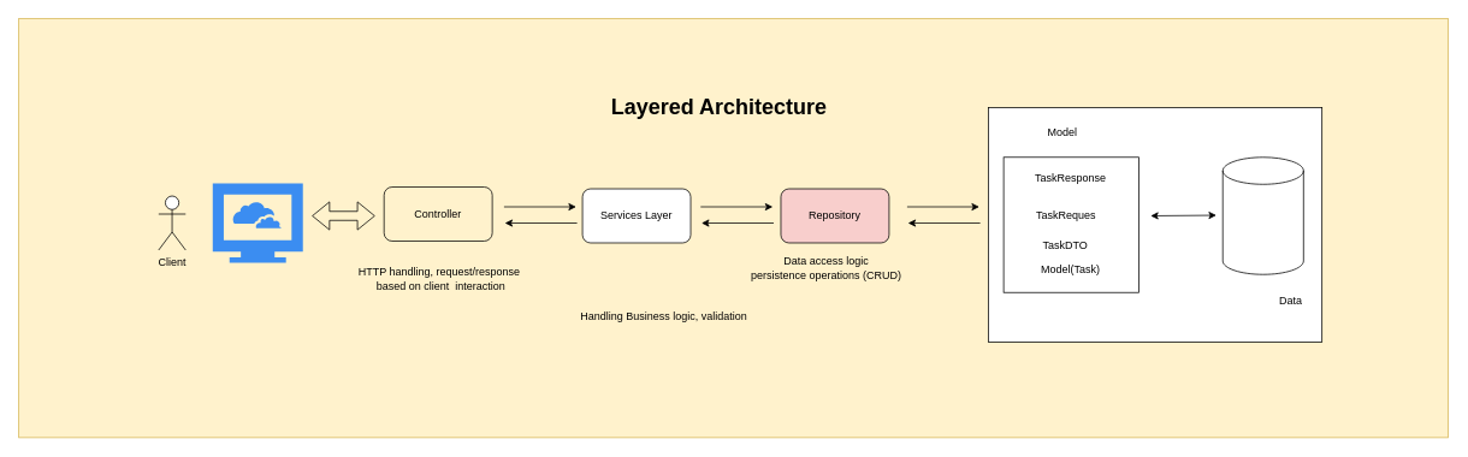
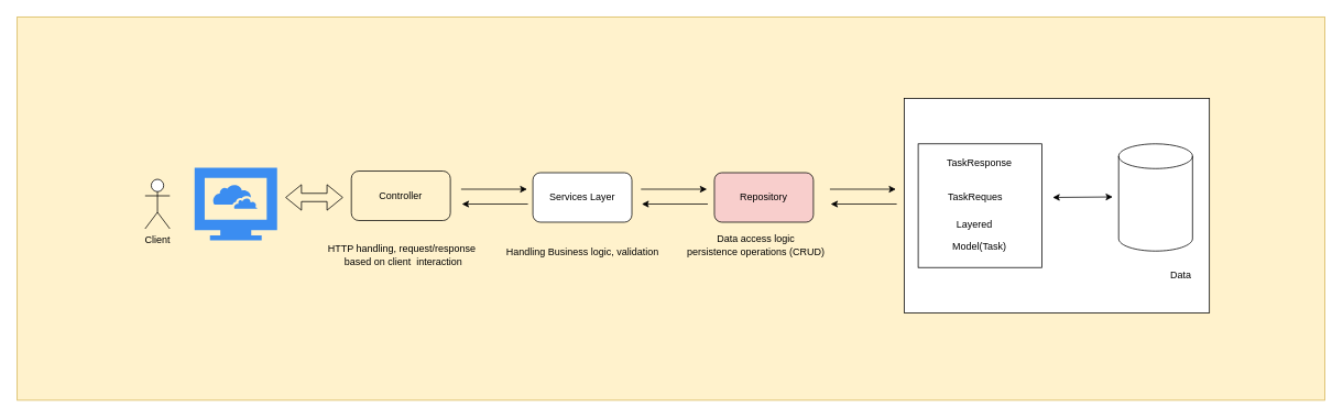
  <mxCell id="0" />
  <mxCell id="1" parent="0" />
  <mxCell id="2" value="" style="rounded=0;whiteSpace=wrap;html=1;fillColor=#fff2cc;strokeColor=#d6b656;" parent="1" vertex="1"><mxGeometry x="20" y="20" width="1585" height="465" as="geometry" /></mxCell>
  <mxCell id="3" value="" style="rounded=0;whiteSpace=wrap;html=1;" parent="1" vertex="1"><mxGeometry x="1095" y="119" width="370" height="260" as="geometry" /></mxCell>
  <mxCell id="4" value="" style="group;flipH=1;flipV=1;" parent="1" vertex="1" connectable="0"><mxGeometry x="1092" y="174" width="170" height="150" as="geometry" /></mxCell>
  <mxCell id="5" value="" style="whiteSpace=wrap;html=1;aspect=fixed;" parent="4" vertex="1"><mxGeometry x="20" width="150" height="150" as="geometry" /></mxCell>
  <mxCell id="6" value="Model(Task)" style="text;html=1;align=center;verticalAlign=middle;resizable=0;points=[];autosize=1;strokeColor=none;fillColor=none;" parent="4" vertex="1"><mxGeometry x="48.978" y="110" width="90" height="30" as="geometry" /></mxCell>
- <mxCell id="7" value="TaskDTO" style="text;html=1;align=center;verticalAlign=middle;resizable=0;points=[];autosize=1;strokeColor=none;fillColor=none;" parent="4" vertex="1"><mxGeometry x="52.819" y="82.5" width="70" height="30" as="geometry" /></mxCell>
+ <mxCell id="7" value="Layered" style="text;html=1;align=center;verticalAlign=middle;resizable=0;points=[];autosize=1;strokeColor=none;fillColor=none;" parent="4" vertex="1"><mxGeometry x="52.819" y="82.5" width="70" height="30" as="geometry" /></mxCell>
  <mxCell id="8" value="TaskResponse&lt;div&gt;&lt;br&gt;&lt;/div&gt;" style="text;html=1;align=center;verticalAlign=middle;resizable=0;points=[];autosize=1;strokeColor=none;fillColor=none;" parent="4" vertex="1"><mxGeometry x="43.978" y="10" width="100" height="40" as="geometry" /></mxCell>
  <mxCell id="9" value="TaskReques" style="text;html=1;align=center;verticalAlign=middle;resizable=0;points=[];autosize=1;strokeColor=none;fillColor=none;" parent="4" vertex="1"><mxGeometry x="43.978" y="50" width="90" height="30" as="geometry" /></mxCell>
  <mxCell id="10" value="Repository" style="rounded=1;whiteSpace=wrap;html=1;fillColor=#f8cecc;" parent="1" vertex="1"><mxGeometry x="865" y="209" width="120" height="60" as="geometry" /></mxCell>
  <mxCell id="11" value="" style="shape=cylinder3;whiteSpace=wrap;html=1;boundedLbl=1;backgroundOutline=1;size=15;container=1;" parent="1" vertex="1"><mxGeometry x="1355" y="174" width="89.51" height="130" as="geometry" /></mxCell>
  <mxCell id="12" value="Data" style="text;html=1;align=center;verticalAlign=middle;resizable=0;points=[];autosize=1;strokeColor=none;fillColor=none;container=1;" parent="1" vertex="1"><mxGeometry x="1405" y="319" width="50" height="30" as="geometry" /></mxCell>
  <mxCell id="13" value="Controller" style="rounded=1;whiteSpace=wrap;html=1;fillColor=#fff2cc;" parent="1" vertex="1"><mxGeometry x="425" y="207" width="120" height="60" as="geometry" /></mxCell>
  <mxCell id="14" value="Services Layer" style="rounded=1;whiteSpace=wrap;html=1;" parent="1" vertex="1"><mxGeometry x="645" y="209" width="120" height="60" as="geometry" /></mxCell>
  <mxCell id="15" value="" style="endArrow=classic;html=1;rounded=0;" parent="1" edge="1"><mxGeometry width="50" height="50" relative="1" as="geometry"><mxPoint x="1005" y="229" as="sourcePoint" /><mxPoint x="1085" y="229" as="targetPoint" /></mxGeometry></mxCell>
  <mxCell id="16" value="" style="endArrow=classic;html=1;rounded=0;" parent="1" edge="1"><mxGeometry width="50" height="50" relative="1" as="geometry"><mxPoint x="1086" y="247" as="sourcePoint" /><mxPoint x="1006" y="247" as="targetPoint" /></mxGeometry></mxCell>
  <mxCell id="17" value="" style="endArrow=classic;html=1;rounded=0;" parent="1" edge="1"><mxGeometry width="50" height="50" relative="1" as="geometry"><mxPoint x="776" y="229" as="sourcePoint" /><mxPoint x="856" y="229" as="targetPoint" /></mxGeometry></mxCell>
  <mxCell id="18" value="" style="endArrow=classic;html=1;rounded=0;" parent="1" edge="1"><mxGeometry width="50" height="50" relative="1" as="geometry"><mxPoint x="857" y="247" as="sourcePoint" /><mxPoint x="777" y="247" as="targetPoint" /></mxGeometry></mxCell>
  <mxCell id="19" value="" style="endArrow=classic;html=1;rounded=0;" parent="1" edge="1"><mxGeometry width="50" height="50" relative="1" as="geometry"><mxPoint x="558" y="229" as="sourcePoint" /><mxPoint x="638" y="229" as="targetPoint" /></mxGeometry></mxCell>
  <mxCell id="20" value="" style="endArrow=classic;html=1;rounded=0;" parent="1" edge="1"><mxGeometry width="50" height="50" relative="1" as="geometry"><mxPoint x="639" y="247" as="sourcePoint" /><mxPoint x="559" y="247" as="targetPoint" /></mxGeometry></mxCell>
  <mxCell id="21" value="" style="endArrow=classic;startArrow=classic;html=1;rounded=0;entryX=-0.08;entryY=0.495;entryDx=0;entryDy=0;entryPerimeter=0;" parent="1" target="11" edge="1"><mxGeometry width="50" height="50" relative="1" as="geometry"><mxPoint x="1275" y="239" as="sourcePoint" /><mxPoint x="1155" y="249" as="targetPoint" /></mxGeometry></mxCell>
  <mxCell id="22" value="" style="shape=flexArrow;endArrow=classic;startArrow=classic;html=1;rounded=0;" parent="1" edge="1"><mxGeometry width="100" height="100" relative="1" as="geometry"><mxPoint x="345" y="239" as="sourcePoint" /><mxPoint x="415" y="239" as="targetPoint" /></mxGeometry></mxCell>
  <mxCell id="23" value="Client" style="shape=umlActor;verticalLabelPosition=bottom;verticalAlign=top;html=1;outlineConnect=0;" parent="1" vertex="1"><mxGeometry x="175" y="217" width="30" height="60" as="geometry" /></mxCell>
  <mxCell id="24" value="" style="sketch=0;html=1;aspect=fixed;strokeColor=none;shadow=0;fillColor=#3B8DF1;verticalAlign=top;labelPosition=center;verticalLabelPosition=bottom;shape=mxgraph.gcp2.cloud_computer" parent="1" vertex="1"><mxGeometry x="235" y="203" width="100" height="88" as="geometry" /></mxCell>
- <mxCell id="25" value="&lt;h1 style=&quot;margin-top: 0px;&quot;&gt;Layered Architecture&lt;/h1&gt;&lt;p&gt;&lt;br&gt;&lt;/p&gt;" style="text;html=1;whiteSpace=wrap;overflow=hidden;rounded=0;" parent="1" vertex="1"><mxGeometry x="675" y="98" width="260" height="50" as="geometry" /></mxCell>
  <mxCell id="26" value="HTTP handling,&amp;nbsp;&lt;span style=&quot;background-color: transparent; color: light-dark(rgb(0, 0, 0), rgb(255, 255, 255));&quot;&gt;request/response&lt;/span&gt;&lt;div&gt;&lt;span style=&quot;background-color: transparent; color: light-dark(rgb(0, 0, 0), rgb(255, 255, 255));&quot;&gt;&amp;nbsp;based on client&amp;nbsp; interaction&lt;/span&gt;&lt;/div&gt;" style="text;html=1;align=center;verticalAlign=middle;resizable=0;points=[];autosize=1;strokeColor=none;fillColor=none;" parent="1" vertex="1"><mxGeometry x="386" y="289" width="200" height="40" as="geometry" /></mxCell>
- <mxCell id="27" value="Handling Business logic, validation" style="text;html=1;align=center;verticalAlign=middle;resizable=0;points=[];autosize=1;strokeColor=none;fillColor=none;" parent="1" vertex="1"><mxGeometry x="630" y="336" width="210" height="30" as="geometry" /></mxCell>
+ <mxCell id="27" value="Handling Business logic, validation" style="text;html=1;align=center;verticalAlign=middle;resizable=0;points=[];autosize=1;strokeColor=none;fillColor=none;" parent="1" vertex="1"><mxGeometry x="600" y="291" width="210" height="30" as="geometry" /></mxCell>
  <mxCell id="28" value=" Data access logic&lt;div&gt;persistence operations (CRUD)&lt;/div&gt;" style="text;html=1;align=center;verticalAlign=middle;resizable=0;points=[];autosize=1;strokeColor=none;fillColor=none;" parent="1" vertex="1"><mxGeometry x="820" y="277" width="190" height="40" as="geometry" /></mxCell>
- <mxCell id="29" value="Model" style="text;html=1;align=center;verticalAlign=middle;resizable=0;points=[];autosize=1;strokeColor=none;fillColor=none;" parent="1" vertex="1"><mxGeometry x="1147" y="132" width="60" height="30" as="geometry" /></mxCell>
